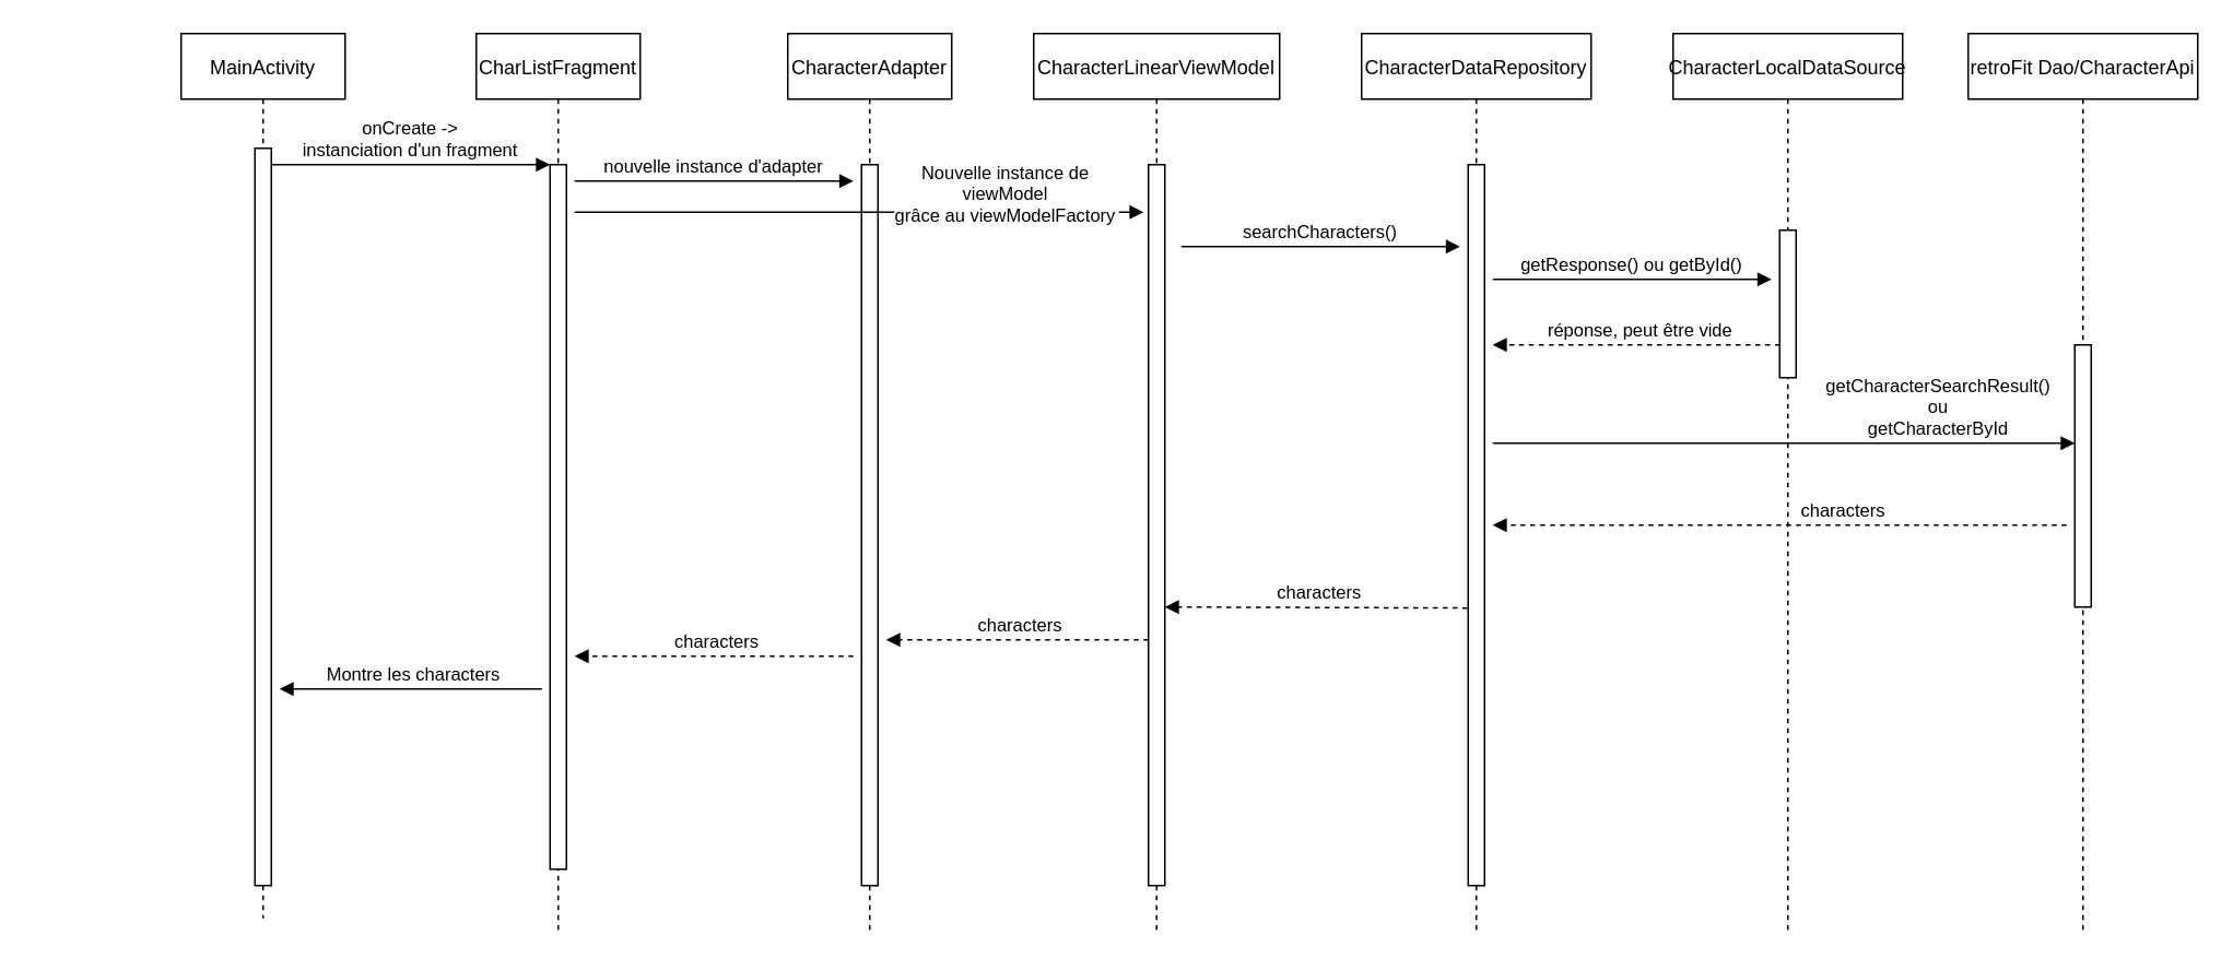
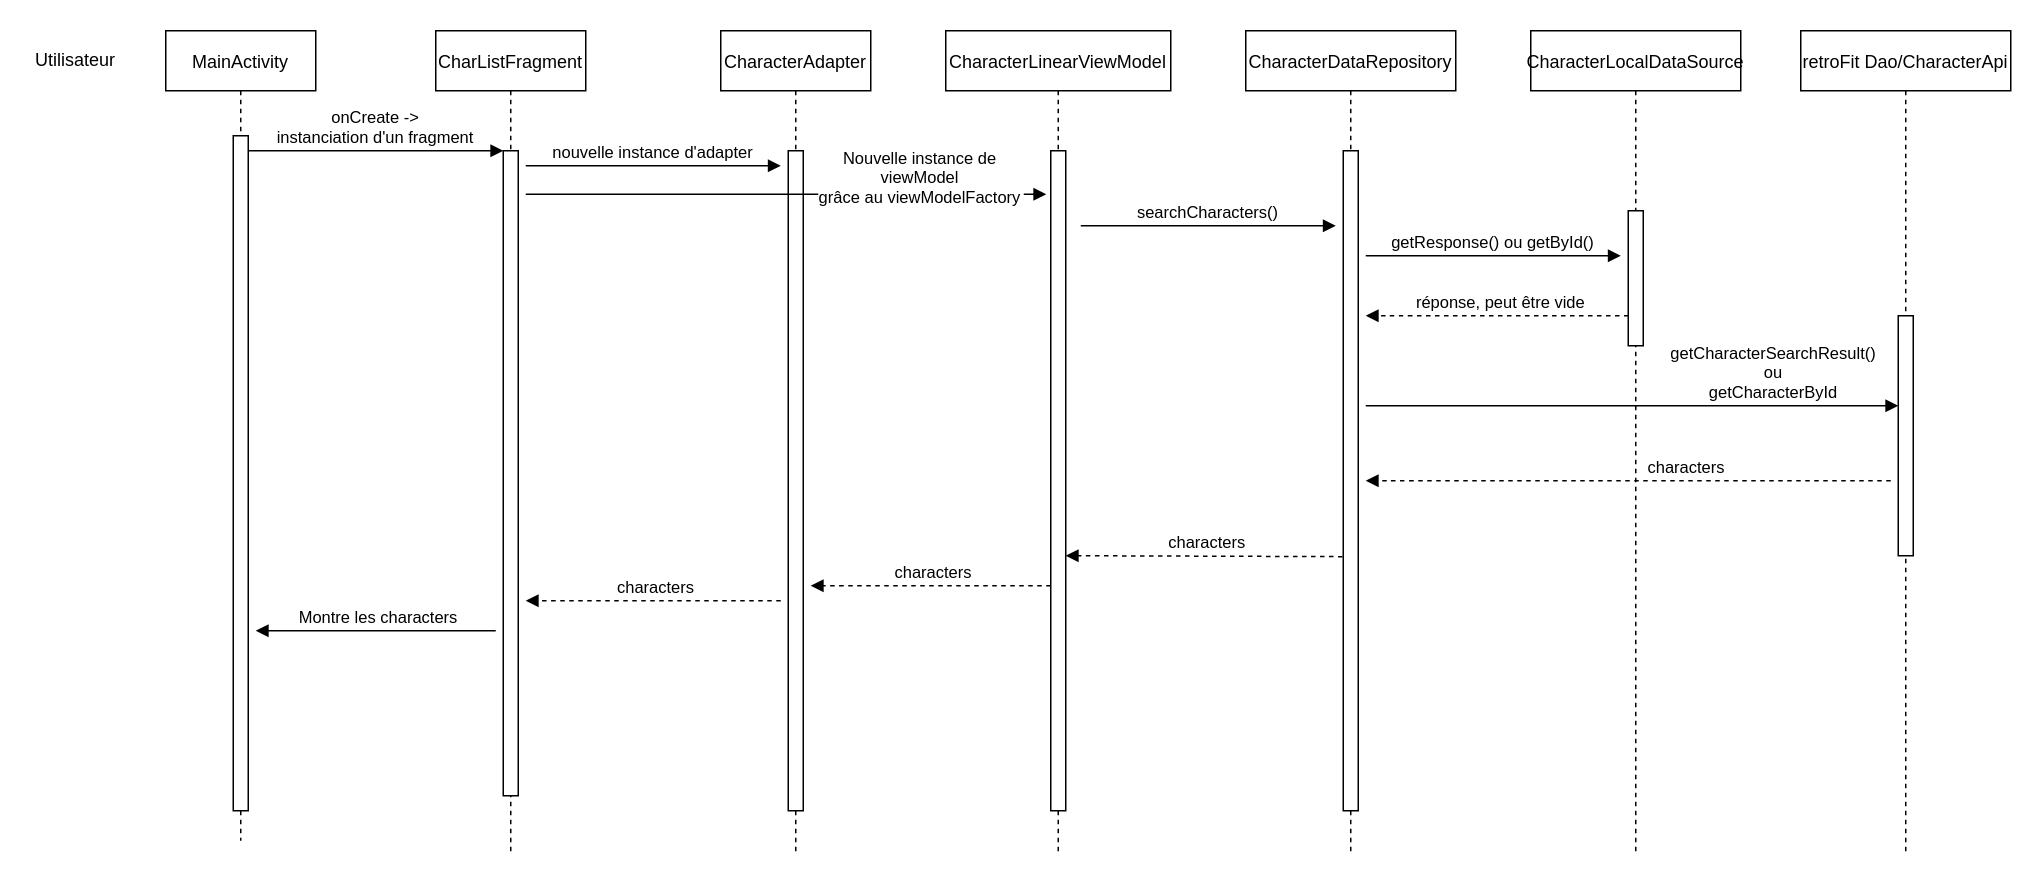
  <mxCell id="0" />
  <mxCell id="1" parent="0" />
  <mxCell id="2" value="MainActivity" style="shape=umlLifeline;perimeter=lifelinePerimeter;container=1;collapsible=0;recursiveResize=0;rounded=0;shadow=0;strokeWidth=1;" parent="1" vertex="1"><mxGeometry x="110" y="20" width="100" height="540" as="geometry" /></mxCell>
  <mxCell id="3" value="" style="points=[];perimeter=orthogonalPerimeter;rounded=0;shadow=0;strokeWidth=1;" parent="2" vertex="1"><mxGeometry x="45" y="70" width="10" height="450" as="geometry" /></mxCell>
  <mxCell id="4" value="CharListFragment" style="shape=umlLifeline;perimeter=lifelinePerimeter;container=1;collapsible=0;recursiveResize=0;rounded=0;shadow=0;strokeWidth=1;" parent="1" vertex="1"><mxGeometry x="290" y="20" width="100" height="550" as="geometry" /></mxCell>
  <mxCell id="5" value="" style="points=[];perimeter=orthogonalPerimeter;rounded=0;shadow=0;strokeWidth=1;" parent="4" vertex="1"><mxGeometry x="45" y="80" width="10" height="430" as="geometry" /></mxCell>
  <mxCell id="6" value="onCreate -&gt; &#10;instanciation d'un fragment" style="verticalAlign=bottom;endArrow=block;entryX=0;entryY=0;shadow=0;strokeWidth=1;" parent="1" source="3" target="5" edge="1"><mxGeometry relative="1" as="geometry"><mxPoint x="265" y="100" as="sourcePoint" /></mxGeometry></mxCell>
+ <mxCell id="7" value="Utilisateur" style="text;html=1;strokeColor=none;fillColor=none;align=center;verticalAlign=middle;whiteSpace=wrap;rounded=0;" vertex="1" parent="1"><mxGeometry x="20" y="30" width="60" height="20" as="geometry" /></mxCell>
  <mxCell id="8" value="CharacterAdapter" style="shape=umlLifeline;perimeter=lifelinePerimeter;container=1;collapsible=0;recursiveResize=0;rounded=0;shadow=0;strokeWidth=1;" vertex="1" parent="1"><mxGeometry x="480" y="20" width="100" height="550" as="geometry" /></mxCell>
  <mxCell id="9" value="" style="points=[];perimeter=orthogonalPerimeter;rounded=0;shadow=0;strokeWidth=1;" vertex="1" parent="8"><mxGeometry x="45" y="80" width="10" height="440" as="geometry" /></mxCell>
  <mxCell id="10" value="nouvelle instance d'adapter" style="verticalAlign=bottom;endArrow=block;entryX=0;entryY=0;shadow=0;strokeWidth=1;" edge="1" parent="1"><mxGeometry relative="1" as="geometry"><mxPoint x="350" y="110" as="sourcePoint" /><mxPoint x="520" y="110" as="targetPoint" /></mxGeometry></mxCell>
  <mxCell id="11" value="CharacterLinearViewModel" style="shape=umlLifeline;perimeter=lifelinePerimeter;container=1;collapsible=0;recursiveResize=0;rounded=0;shadow=0;strokeWidth=1;" vertex="1" parent="1"><mxGeometry x="630" y="20" width="150" height="550" as="geometry" /></mxCell>
  <mxCell id="12" value="" style="points=[];perimeter=orthogonalPerimeter;rounded=0;shadow=0;strokeWidth=1;" vertex="1" parent="11"><mxGeometry x="70" y="80" width="10" height="440" as="geometry" /></mxCell>
  <mxCell id="13" value="Nouvelle instance de&#10;viewModel&#10;grâce au viewModelFactory" style="verticalAlign=bottom;endArrow=block;shadow=0;strokeWidth=1;" edge="1" parent="1"><mxGeometry x="0.513" y="-11" relative="1" as="geometry"><mxPoint x="350" y="129" as="sourcePoint" /><mxPoint x="697" y="129" as="targetPoint" /><Array as="points"><mxPoint x="600" y="129" /><mxPoint x="690" y="129" /></Array><mxPoint as="offset" /></mxGeometry></mxCell>
  <mxCell id="14" value="CharacterDataRepository" style="shape=umlLifeline;perimeter=lifelinePerimeter;container=1;collapsible=0;recursiveResize=0;rounded=0;shadow=0;strokeWidth=1;" vertex="1" parent="1"><mxGeometry x="830" y="20" width="140" height="550" as="geometry" /></mxCell>
  <mxCell id="15" value="" style="points=[];perimeter=orthogonalPerimeter;rounded=0;shadow=0;strokeWidth=1;" vertex="1" parent="14"><mxGeometry x="65" y="80" width="10" height="440" as="geometry" /></mxCell>
  <mxCell id="16" value="searchCharacters()" style="verticalAlign=bottom;endArrow=block;entryX=0;entryY=0;shadow=0;strokeWidth=1;" edge="1" parent="1"><mxGeometry relative="1" as="geometry"><mxPoint x="720" y="150" as="sourcePoint" /><mxPoint x="890" y="150" as="targetPoint" /></mxGeometry></mxCell>
  <mxCell id="17" value="CharacterLocalDataSource" style="shape=umlLifeline;perimeter=lifelinePerimeter;container=1;collapsible=0;recursiveResize=0;rounded=0;shadow=0;strokeWidth=1;" vertex="1" parent="1"><mxGeometry x="1020" y="20" width="140" height="550" as="geometry" /></mxCell>
  <mxCell id="18" value="" style="points=[];perimeter=orthogonalPerimeter;rounded=0;shadow=0;strokeWidth=1;" vertex="1" parent="17"><mxGeometry x="65" y="120" width="10" height="90" as="geometry" /></mxCell>
  <mxCell id="19" value="getResponse() ou getById()" style="verticalAlign=bottom;endArrow=block;entryX=0;entryY=0;shadow=0;strokeWidth=1;" edge="1" parent="1"><mxGeometry relative="1" as="geometry"><mxPoint x="910" y="170" as="sourcePoint" /><mxPoint x="1080" y="170" as="targetPoint" /></mxGeometry></mxCell>
  <mxCell id="20" value="retroFit Dao/CharacterApi" style="shape=umlLifeline;perimeter=lifelinePerimeter;container=1;collapsible=0;recursiveResize=0;rounded=0;shadow=0;strokeWidth=1;" vertex="1" parent="1"><mxGeometry x="1200" y="20" width="140" height="550" as="geometry" /></mxCell>
  <mxCell id="21" value="" style="points=[];perimeter=orthogonalPerimeter;rounded=0;shadow=0;strokeWidth=1;" vertex="1" parent="20"><mxGeometry x="65" y="190" width="10" height="160" as="geometry" /></mxCell>
  <mxCell id="22" value="getCharacterSearchResult()&#10;ou&#10;getCharacterById" style="verticalAlign=bottom;endArrow=block;entryX=0;entryY=0;shadow=0;strokeWidth=1;" edge="1" parent="1"><mxGeometry x="0.534" relative="1" as="geometry"><mxPoint x="910" y="270" as="sourcePoint" /><mxPoint x="1265" y="270" as="targetPoint" /><Array as="points"><mxPoint x="1030" y="270" /><mxPoint x="1050" y="270" /></Array><mxPoint as="offset" /></mxGeometry></mxCell>
  <mxCell id="23" value="réponse, peut être vide" style="verticalAlign=bottom;endArrow=block;shadow=0;strokeWidth=1;dashed=1;" edge="1" parent="1"><mxGeometry x="-0.028" relative="1" as="geometry"><mxPoint x="1085.19" y="210" as="sourcePoint" /><mxPoint x="910" y="210" as="targetPoint" /><Array as="points"><mxPoint x="930.19" y="210" /></Array><mxPoint as="offset" /></mxGeometry></mxCell>
  <mxCell id="24" value="characters" style="verticalAlign=bottom;endArrow=block;shadow=0;strokeWidth=1;dashed=1;" edge="1" parent="1"><mxGeometry x="-0.224" relative="1" as="geometry"><mxPoint x="1260" y="320" as="sourcePoint" /><mxPoint x="910" y="320" as="targetPoint" /><Array as="points"><mxPoint x="930.19" y="320" /></Array><mxPoint as="offset" /></mxGeometry></mxCell>
  <mxCell id="25" value="characters" style="verticalAlign=bottom;endArrow=block;shadow=0;strokeWidth=1;exitX=-0.048;exitY=0.615;exitDx=0;exitDy=0;exitPerimeter=0;dashed=1;" edge="1" parent="1" source="15"><mxGeometry x="-0.028" relative="1" as="geometry"><mxPoint x="1059.5" y="370" as="sourcePoint" /><mxPoint x="710" y="370" as="targetPoint" /><Array as="points"><mxPoint x="720.19" y="370" /></Array><mxPoint as="offset" /></mxGeometry></mxCell>
  <mxCell id="26" value="characters" style="verticalAlign=bottom;endArrow=block;shadow=0;strokeWidth=1;dashed=1;" edge="1" parent="1"><mxGeometry x="-0.028" relative="1" as="geometry"><mxPoint x="700" y="390" as="sourcePoint" /><mxPoint x="540" y="390" as="targetPoint" /><Array as="points"><mxPoint x="550.19" y="390" /></Array><mxPoint as="offset" /></mxGeometry></mxCell>
  <mxCell id="27" value="characters" style="verticalAlign=bottom;endArrow=block;shadow=0;strokeWidth=1;dashed=1;" edge="1" parent="1"><mxGeometry x="-0.028" relative="1" as="geometry"><mxPoint x="520" y="400" as="sourcePoint" /><mxPoint x="350" y="400" as="targetPoint" /><Array as="points"><mxPoint x="360.19" y="400" /></Array><mxPoint as="offset" /></mxGeometry></mxCell>
  <mxCell id="28" value="Montre les characters" style="verticalAlign=bottom;endArrow=block;shadow=0;strokeWidth=1;" edge="1" parent="1"><mxGeometry x="-0.028" relative="1" as="geometry"><mxPoint x="330" y="420" as="sourcePoint" /><mxPoint x="170" y="420" as="targetPoint" /><Array as="points"><mxPoint x="180.19" y="420" /></Array><mxPoint as="offset" /></mxGeometry></mxCell>
